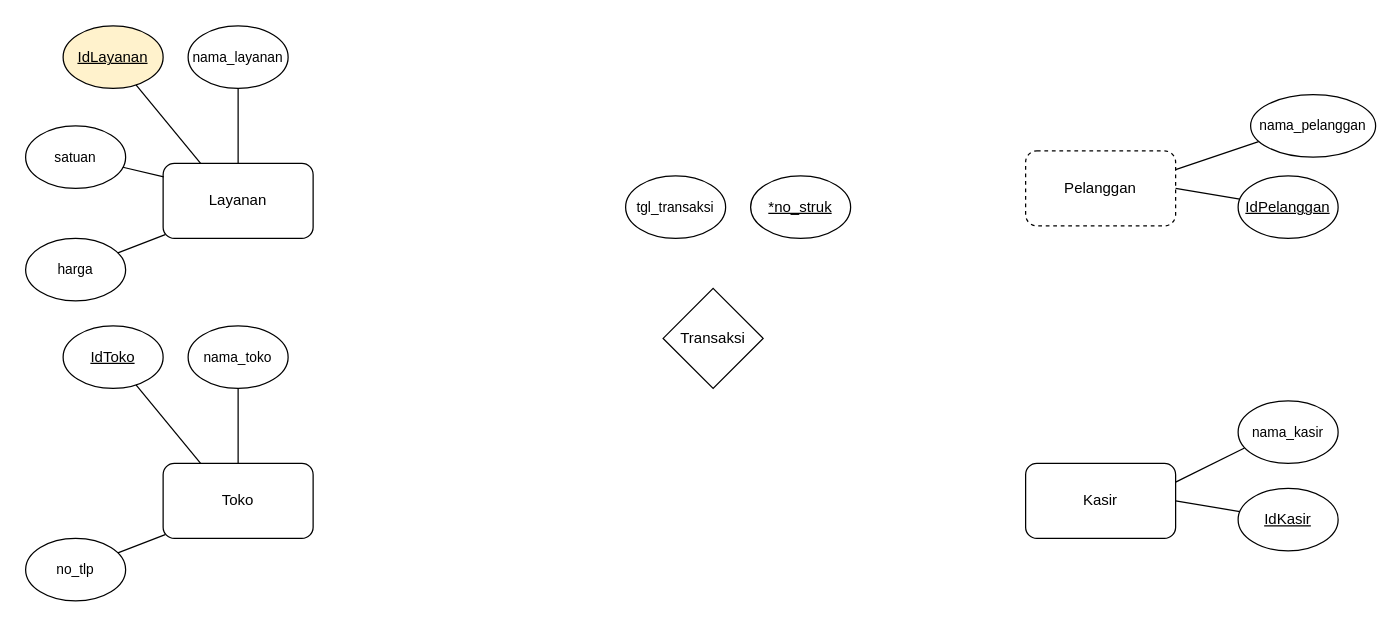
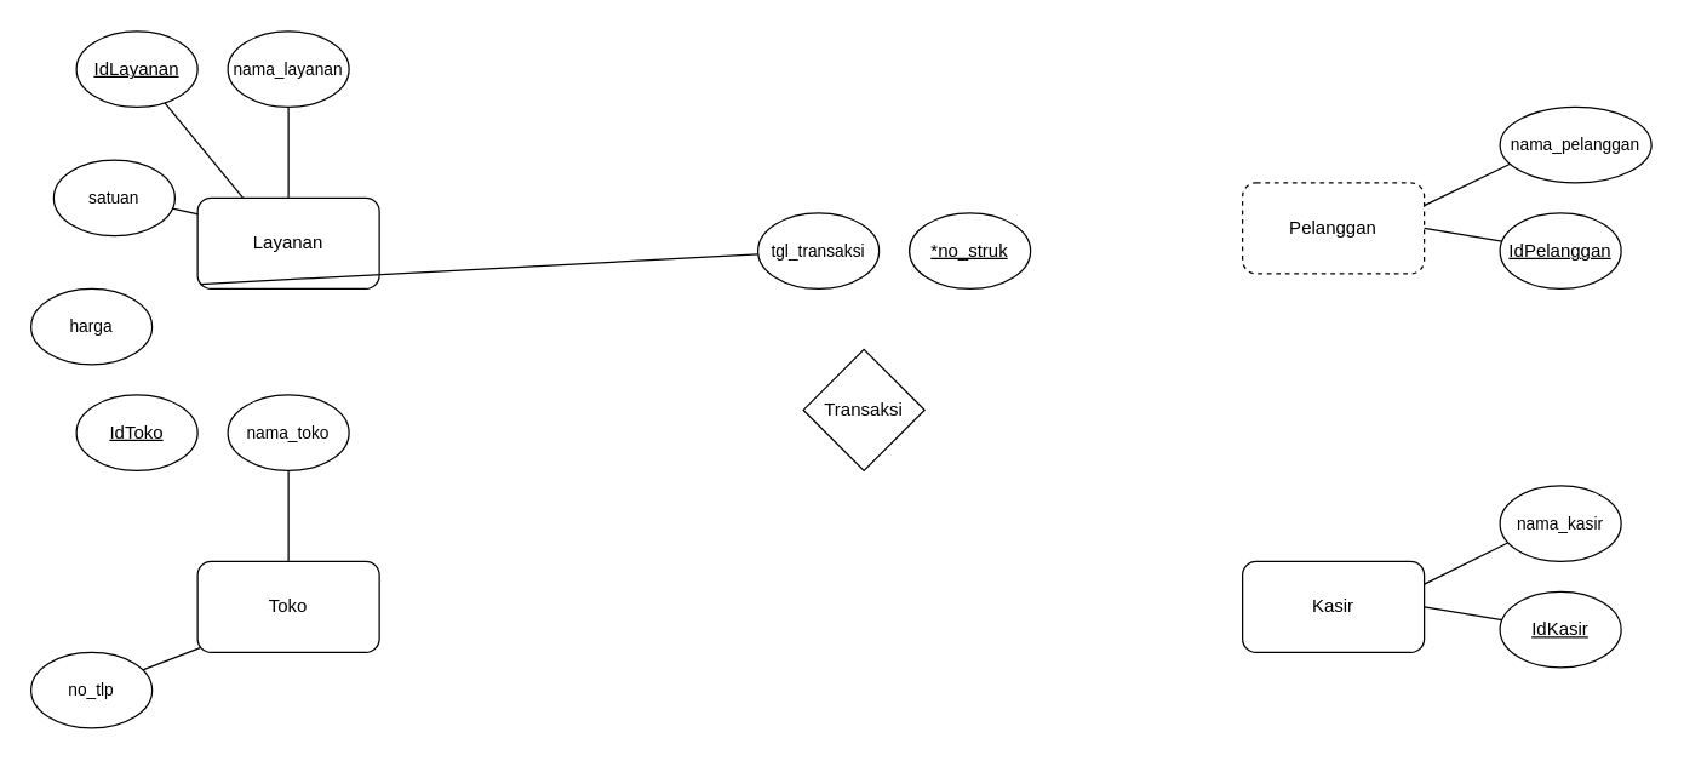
  <mxCell id="0" />
  <mxCell id="1" parent="0" />
  <mxCell id="2" value="Layanan" style="rounded=1;whiteSpace=wrap;html=1;" vertex="1" parent="1"><mxGeometry x="130" y="130" width="120" height="60" as="geometry" /></mxCell>
- <mxCell id="3" value="&lt;u&gt;IdLayanan&lt;/u&gt;" style="ellipse;whiteSpace=wrap;html=1;fillColor=#fff2cc;" vertex="1" parent="1"><mxGeometry x="50" y="20" width="80" height="50" as="geometry" /></mxCell>
+ <mxCell id="3" value="&lt;u&gt;IdLayanan&lt;/u&gt;" style="ellipse;whiteSpace=wrap;html=1;" vertex="1" parent="1"><mxGeometry x="50" y="20" width="80" height="50" as="geometry" /></mxCell>
  <mxCell id="4" value="&lt;font style=&quot;font-size: 11px;&quot;&gt;nama_layanan&lt;/font&gt;" style="ellipse;whiteSpace=wrap;html=1;" vertex="1" parent="1"><mxGeometry x="150" y="20" width="80" height="50" as="geometry" /></mxCell>
- <mxCell id="5" value="&lt;font style=&quot;font-size: 11px;&quot;&gt;satuan&lt;/font&gt;" style="ellipse;whiteSpace=wrap;html=1;" vertex="1" parent="1"><mxGeometry x="20" y="100" width="80" height="50" as="geometry" /></mxCell>
+ <mxCell id="5" value="&lt;font style=&quot;font-size: 11px;&quot;&gt;satuan&lt;/font&gt;" style="ellipse;whiteSpace=wrap;html=1;" vertex="1" parent="1"><mxGeometry x="35" y="105" width="80" height="50" as="geometry" /></mxCell>
  <mxCell id="6" value="&lt;font style=&quot;font-size: 11px;&quot;&gt;harga&lt;/font&gt;" style="ellipse;whiteSpace=wrap;html=1;" vertex="1" parent="1"><mxGeometry x="20" y="190" width="80" height="50" as="geometry" /></mxCell>
  <mxCell id="7" value="" style="endArrow=none;html=1;rounded=0;exitX=0.5;exitY=0;exitDx=0;exitDy=0;entryX=0.5;entryY=1;entryDx=0;entryDy=0;" edge="1" parent="1" source="2" target="4"><mxGeometry width="50" height="50" relative="1" as="geometry"><mxPoint x="250" y="160" as="sourcePoint" /><mxPoint x="300" y="110" as="targetPoint" /></mxGeometry></mxCell>
- <mxCell id="8" value="" style="endArrow=none;html=1;rounded=0;exitX=0.014;exitY=0.95;exitDx=0;exitDy=0;exitPerimeter=0;" edge="1" parent="1" source="2" target="6"><mxGeometry width="50" height="50" relative="1" as="geometry"><mxPoint x="130" y="190" as="sourcePoint" /><mxPoint x="300" y="110" as="targetPoint" /></mxGeometry></mxCell>
+ <mxCell id="8" value="" style="endArrow=none;html=1;rounded=0;exitX=0.014;exitY=0.95;exitDx=0;exitDy=0;exitPerimeter=0;" edge="1" parent="1" source="2" target="30"><mxGeometry width="50" height="50" relative="1" as="geometry"><mxPoint x="130" y="190" as="sourcePoint" /><mxPoint x="300" y="110" as="targetPoint" /></mxGeometry></mxCell>
  <mxCell id="9" value="" style="endArrow=none;html=1;rounded=0;entryX=0.004;entryY=0.179;entryDx=0;entryDy=0;entryPerimeter=0;" edge="1" parent="1" source="5" target="2"><mxGeometry width="50" height="50" relative="1" as="geometry"><mxPoint x="80" y="170" as="sourcePoint" /><mxPoint x="130" y="120" as="targetPoint" /></mxGeometry></mxCell>
  <mxCell id="10" value="" style="endArrow=none;html=1;rounded=0;exitX=0.25;exitY=0;exitDx=0;exitDy=0;" edge="1" parent="1" source="2" target="3"><mxGeometry width="50" height="50" relative="1" as="geometry"><mxPoint x="190" y="150" as="sourcePoint" /><mxPoint x="240" y="100" as="targetPoint" /></mxGeometry></mxCell>
  <mxCell id="11" value="Toko" style="rounded=1;whiteSpace=wrap;html=1;" vertex="1" parent="1"><mxGeometry x="130" y="370" width="120" height="60" as="geometry" /></mxCell>
  <mxCell id="12" value="&lt;u&gt;IdToko&lt;/u&gt;" style="ellipse;whiteSpace=wrap;html=1;" vertex="1" parent="1"><mxGeometry x="50" y="260" width="80" height="50" as="geometry" /></mxCell>
  <mxCell id="13" value="&lt;font style=&quot;font-size: 11px;&quot;&gt;nama_toko&lt;/font&gt;" style="ellipse;whiteSpace=wrap;html=1;" vertex="1" parent="1"><mxGeometry x="150" y="260" width="80" height="50" as="geometry" /></mxCell>
  <mxCell id="14" value="&lt;font style=&quot;font-size: 11px;&quot;&gt;no_tlp&lt;/font&gt;" style="ellipse;whiteSpace=wrap;html=1;" vertex="1" parent="1"><mxGeometry x="20" y="430" width="80" height="50" as="geometry" /></mxCell>
  <mxCell id="15" value="" style="endArrow=none;html=1;rounded=0;exitX=0.5;exitY=0;exitDx=0;exitDy=0;entryX=0.5;entryY=1;entryDx=0;entryDy=0;" edge="1" parent="1" source="11" target="13"><mxGeometry width="50" height="50" relative="1" as="geometry"><mxPoint x="250" y="400" as="sourcePoint" /><mxPoint x="300" y="350" as="targetPoint" /></mxGeometry></mxCell>
  <mxCell id="16" value="" style="endArrow=none;html=1;rounded=0;exitX=0.014;exitY=0.95;exitDx=0;exitDy=0;exitPerimeter=0;" edge="1" parent="1" source="11" target="14"><mxGeometry width="50" height="50" relative="1" as="geometry"><mxPoint x="130" y="430" as="sourcePoint" /><mxPoint x="300" y="350" as="targetPoint" /></mxGeometry></mxCell>
- <mxCell id="17" value="" style="endArrow=none;html=1;rounded=0;exitX=0.25;exitY=0;exitDx=0;exitDy=0;" edge="1" parent="1" source="11" target="12"><mxGeometry width="50" height="50" relative="1" as="geometry"><mxPoint x="190" y="390" as="sourcePoint" /><mxPoint x="240" y="340" as="targetPoint" /></mxGeometry></mxCell>
  <mxCell id="18" value="Kasir" style="rounded=1;whiteSpace=wrap;html=1;" vertex="1" parent="1"><mxGeometry x="820" y="370" width="120" height="60" as="geometry" /></mxCell>
  <mxCell id="19" value="&lt;u&gt;IdKasir&lt;/u&gt;" style="ellipse;whiteSpace=wrap;html=1;" vertex="1" parent="1"><mxGeometry x="990" y="390" width="80" height="50" as="geometry" /></mxCell>
  <mxCell id="20" value="&lt;font style=&quot;font-size: 11px;&quot;&gt;nama_kasir&lt;/font&gt;" style="ellipse;whiteSpace=wrap;html=1;" vertex="1" parent="1"><mxGeometry x="990" y="320" width="80" height="50" as="geometry" /></mxCell>
  <mxCell id="21" value="" style="endArrow=none;html=1;rounded=0;exitX=1;exitY=0.25;exitDx=0;exitDy=0;entryX=0.064;entryY=0.753;entryDx=0;entryDy=0;entryPerimeter=0;" edge="1" parent="1" source="18" target="20"><mxGeometry width="50" height="50" relative="1" as="geometry"><mxPoint x="940" y="400" as="sourcePoint" /><mxPoint x="990" y="350" as="targetPoint" /></mxGeometry></mxCell>
  <mxCell id="22" value="" style="endArrow=none;html=1;rounded=0;exitX=1;exitY=0.5;exitDx=0;exitDy=0;" edge="1" parent="1" source="18" target="19"><mxGeometry width="50" height="50" relative="1" as="geometry"><mxPoint x="880" y="390" as="sourcePoint" /><mxPoint x="930" y="340" as="targetPoint" /></mxGeometry></mxCell>
  <mxCell id="23" value="Pelanggan" style="rounded=1;whiteSpace=wrap;html=1;dashed=1;" vertex="1" parent="1"><mxGeometry x="820" y="120" width="120" height="60" as="geometry" /></mxCell>
  <mxCell id="24" value="&lt;u&gt;IdPelanggan&lt;/u&gt;" style="ellipse;whiteSpace=wrap;html=1;" vertex="1" parent="1"><mxGeometry x="990" y="140" width="80" height="50" as="geometry" /></mxCell>
- <mxCell id="25" value="&lt;font style=&quot;font-size: 11px;&quot;&gt;nama_pelanggan&lt;/font&gt;" style="ellipse;whiteSpace=wrap;html=1;" vertex="1" parent="1"><mxGeometry x="1000" y="75" width="100" height="50" as="geometry" /></mxCell>
+ <mxCell id="25" value="&lt;font style=&quot;font-size: 11px;&quot;&gt;nama_pelanggan&lt;/font&gt;" style="ellipse;whiteSpace=wrap;html=1;" vertex="1" parent="1"><mxGeometry x="990" y="70" width="100" height="50" as="geometry" /></mxCell>
  <mxCell id="26" value="" style="endArrow=none;html=1;rounded=0;exitX=1;exitY=0.25;exitDx=0;exitDy=0;entryX=0.064;entryY=0.753;entryDx=0;entryDy=0;entryPerimeter=0;" edge="1" parent="1" source="23" target="25"><mxGeometry width="50" height="50" relative="1" as="geometry"><mxPoint x="940" y="150" as="sourcePoint" /><mxPoint x="990" y="100" as="targetPoint" /></mxGeometry></mxCell>
  <mxCell id="27" value="" style="endArrow=none;html=1;rounded=0;exitX=1;exitY=0.5;exitDx=0;exitDy=0;" edge="1" parent="1" source="23" target="24"><mxGeometry width="50" height="50" relative="1" as="geometry"><mxPoint x="880" y="140" as="sourcePoint" /><mxPoint x="930" y="90" as="targetPoint" /></mxGeometry></mxCell>
  <mxCell id="28" value="Transaksi" style="rhombus;whiteSpace=wrap;html=1;" vertex="1" parent="1"><mxGeometry x="530" y="230" width="80" height="80" as="geometry" /></mxCell>
  <mxCell id="29" value="&lt;u&gt;*no_struk&lt;/u&gt;" style="ellipse;whiteSpace=wrap;html=1;" vertex="1" parent="1"><mxGeometry x="600" y="140" width="80" height="50" as="geometry" /></mxCell>
  <mxCell id="30" value="&lt;font style=&quot;font-size: 11px;&quot;&gt;tgl_transaksi&lt;/font&gt;" style="ellipse;whiteSpace=wrap;html=1;" vertex="1" parent="1"><mxGeometry x="500" y="140" width="80" height="50" as="geometry" /></mxCell>
